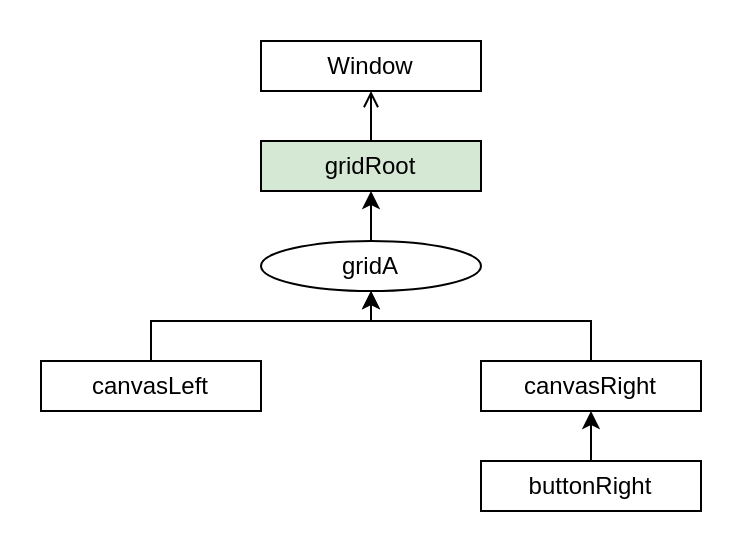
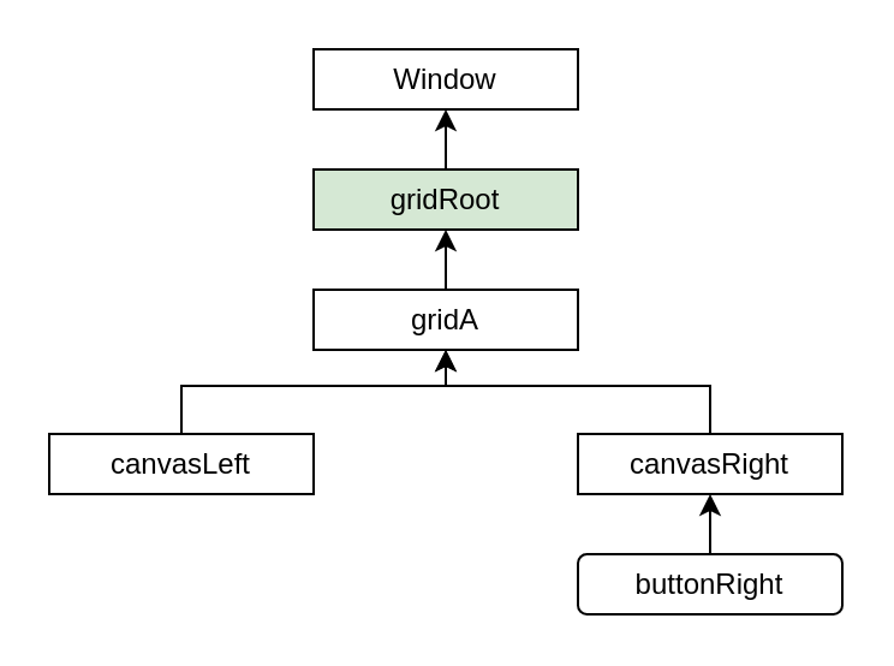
  <mxCell id="0" />
  <mxCell id="1" parent="0" />
  <mxCell id="2" value="Window" style="html=1;whiteSpace=wrap;" parent="1" vertex="1"><mxGeometry x="130" y="20" width="110" height="25" as="geometry" /></mxCell>
- <mxCell id="3" value="" style="edgeStyle=orthogonalEdgeStyle;rounded=0;orthogonalLoop=1;jettySize=auto;html=1;endArrow=open;" edge="1" parent="1" source="4" target="2"><mxGeometry relative="1" as="geometry" /></mxCell>
+ <mxCell id="3" value="" style="edgeStyle=orthogonalEdgeStyle;rounded=0;orthogonalLoop=1;jettySize=auto;html=1;" edge="1" parent="1" source="4" target="2"><mxGeometry relative="1" as="geometry" /></mxCell>
  <mxCell id="4" value="gridRoot" style="html=1;whiteSpace=wrap;fillColor=#d5e8d4;" parent="1" vertex="1"><mxGeometry x="130" y="70" width="110" height="25" as="geometry" /></mxCell>
  <mxCell id="5" value="" style="edgeStyle=orthogonalEdgeStyle;rounded=0;orthogonalLoop=1;jettySize=auto;html=1;" edge="1" parent="1" source="6" target="4"><mxGeometry relative="1" as="geometry" /></mxCell>
- <mxCell id="6" value="gridA" style="ellipse;html=1;whiteSpace=wrap;" vertex="1" parent="1"><mxGeometry x="130" y="120" width="110" height="25" as="geometry" /></mxCell>
+ <mxCell id="6" value="gridA" style="html=1;whiteSpace=wrap;" vertex="1" parent="1"><mxGeometry x="130" y="120" width="110" height="25" as="geometry" /></mxCell>
  <mxCell id="7" style="edgeStyle=orthogonalEdgeStyle;rounded=0;orthogonalLoop=1;jettySize=auto;html=1;entryX=0.5;entryY=1;entryDx=0;entryDy=0;" edge="1" parent="1" source="8" target="6"><mxGeometry relative="1" as="geometry"><Array as="points"><mxPoint x="75" y="160" /><mxPoint x="185" y="160" /></Array></mxGeometry></mxCell>
  <mxCell id="8" value="canvasLeft" style="html=1;whiteSpace=wrap;" vertex="1" parent="1"><mxGeometry x="20" y="180" width="110" height="25" as="geometry" /></mxCell>
  <mxCell id="9" style="edgeStyle=orthogonalEdgeStyle;rounded=0;orthogonalLoop=1;jettySize=auto;html=1;entryX=0.5;entryY=1;entryDx=0;entryDy=0;" edge="1" parent="1" source="10" target="6"><mxGeometry relative="1" as="geometry"><Array as="points"><mxPoint x="295" y="160" /><mxPoint x="185" y="160" /></Array></mxGeometry></mxCell>
  <mxCell id="10" value="canvasRight" style="html=1;whiteSpace=wrap;" vertex="1" parent="1"><mxGeometry x="240" y="180" width="110" height="25" as="geometry" /></mxCell>
  <mxCell id="11" value="" style="edgeStyle=orthogonalEdgeStyle;rounded=0;orthogonalLoop=1;jettySize=auto;html=1;" edge="1" parent="1" source="12" target="10"><mxGeometry relative="1" as="geometry" /></mxCell>
- <mxCell id="12" value="buttonRight" style="html=1;whiteSpace=wrap;" vertex="1" parent="1"><mxGeometry x="240" y="230" width="110" height="25" as="geometry" /></mxCell>
+ <mxCell id="12" value="buttonRight" style="html=1;whiteSpace=wrap;rounded=1;" vertex="1" parent="1"><mxGeometry x="240" y="230" width="110" height="25" as="geometry" /></mxCell>
